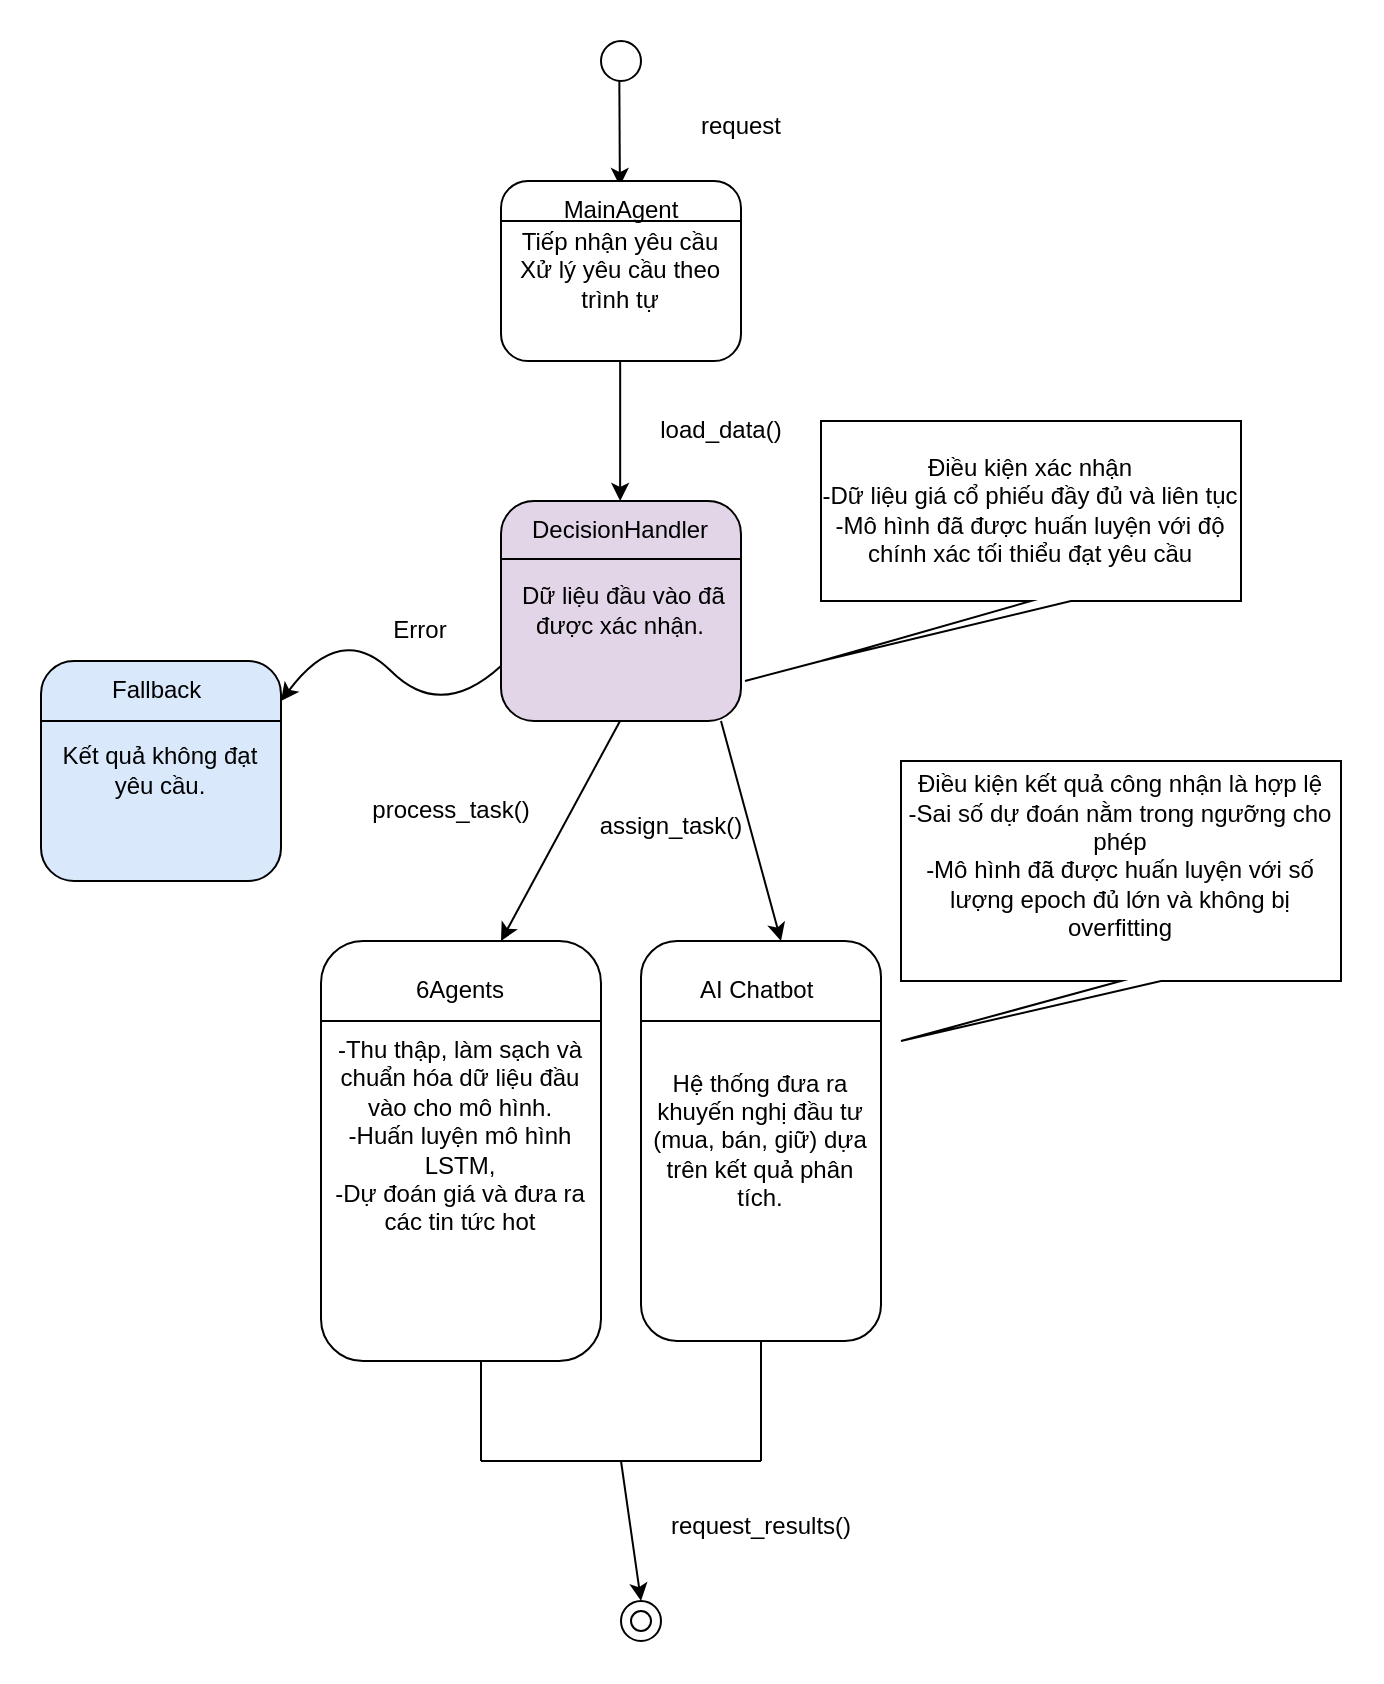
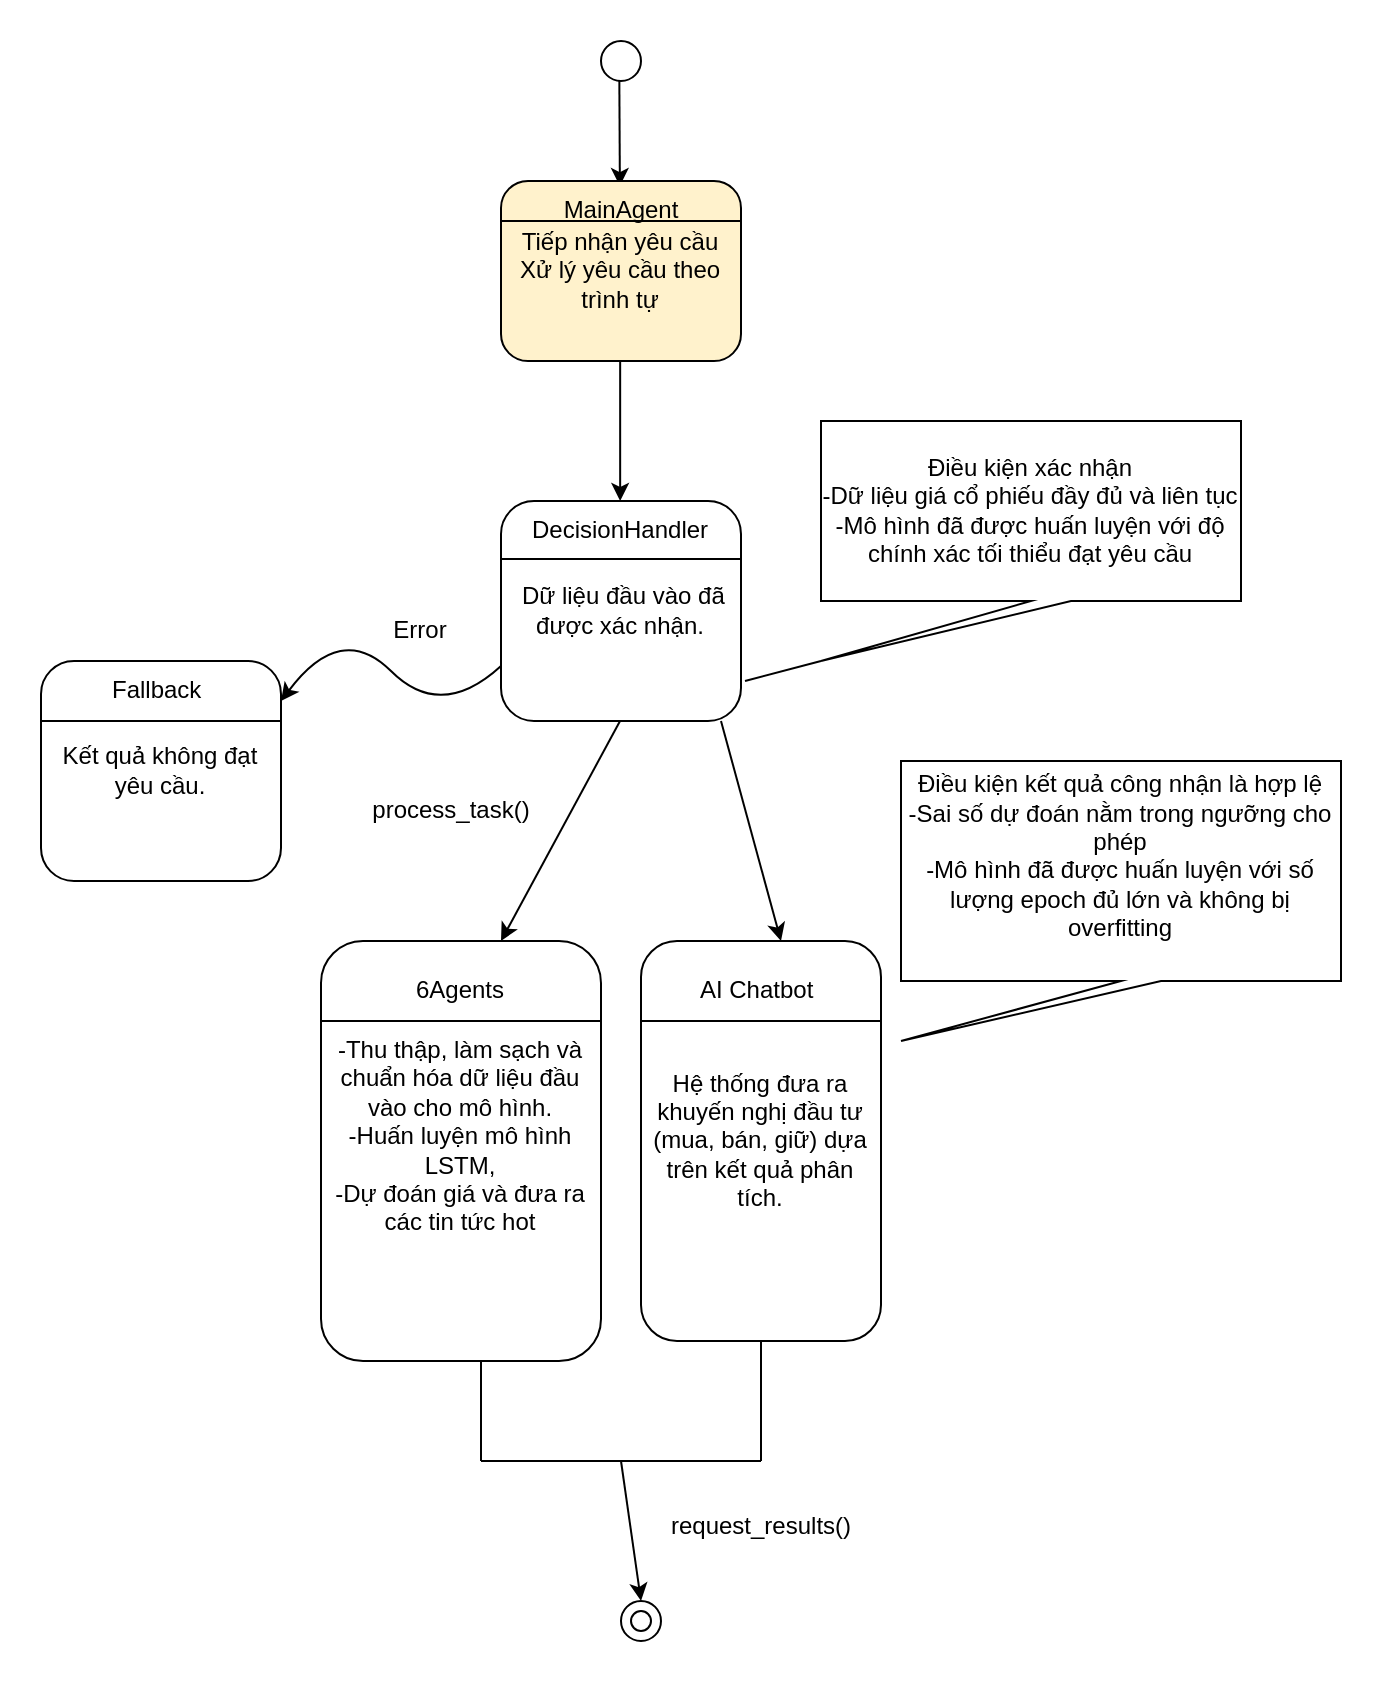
  <mxCell id="0" />
  <mxCell id="1" parent="0" />
  <mxCell id="2" value="" style="endArrow=classic;html=1;rounded=0;entryX=0.493;entryY=0.084;entryDx=0;entryDy=0;entryPerimeter=0;" edge="1" parent="1" target="10"><mxGeometry width="50" height="50" relative="1" as="geometry"><mxPoint x="309.17" y="40" as="sourcePoint" /><mxPoint x="309.17" y="80" as="targetPoint" /></mxGeometry></mxCell>
- <mxCell id="3" value="Tiếp nhận yêu cầu&lt;div&gt;Xử lý yêu cầu theo trình tự&lt;/div&gt;" style="rounded=1;whiteSpace=wrap;html=1;" vertex="1" parent="1"><mxGeometry x="250" y="90" width="120" height="90" as="geometry" /></mxCell>
+ <mxCell id="3" value="Tiếp nhận yêu cầu&lt;div&gt;Xử lý yêu cầu theo trình tự&lt;/div&gt;" style="rounded=1;whiteSpace=wrap;html=1;fillColor=#fff2cc;" vertex="1" parent="1"><mxGeometry x="250" y="90" width="120" height="90" as="geometry" /></mxCell>
  <mxCell id="4" value="" style="endArrow=classic;html=1;rounded=0;" edge="1" parent="1"><mxGeometry width="50" height="50" relative="1" as="geometry"><mxPoint x="309.58" y="180" as="sourcePoint" /><mxPoint x="309.58" y="250" as="targetPoint" /></mxGeometry></mxCell>
- <mxCell id="5" value="load_data()" style="text;html=1;align=center;verticalAlign=middle;resizable=0;points=[];autosize=1;strokeColor=none;fillColor=none;" vertex="1" parent="1"><mxGeometry x="320" y="200" width="80" height="30" as="geometry" /></mxCell>
- <mxCell id="6" value="&lt;div&gt;&amp;nbsp;Dữ liệu đầu vào đã được xác nhận.&lt;/div&gt;" style="rounded=1;whiteSpace=wrap;html=1;fillColor=#e1d5e7;" vertex="1" parent="1"><mxGeometry x="250" y="250" width="120" height="110" as="geometry" /></mxCell>
+ <mxCell id="6" value="&lt;div&gt;&amp;nbsp;Dữ liệu đầu vào đã được xác nhận.&lt;/div&gt;" style="rounded=1;whiteSpace=wrap;html=1;" vertex="1" parent="1"><mxGeometry x="250" y="250" width="120" height="110" as="geometry" /></mxCell>
  <mxCell id="7" value="process_task()" style="text;html=1;align=center;verticalAlign=middle;resizable=0;points=[];autosize=1;strokeColor=none;fillColor=none;" vertex="1" parent="1"><mxGeometry x="175" y="390" width="100" height="30" as="geometry" /></mxCell>
  <mxCell id="8" value="" style="endArrow=classic;html=1;rounded=0;" edge="1" parent="1"><mxGeometry width="50" height="50" relative="1" as="geometry"><mxPoint x="309.52" y="360" as="sourcePoint" /><mxPoint x="250" y="470" as="targetPoint" /></mxGeometry></mxCell>
  <mxCell id="9" value="" style="ellipse;whiteSpace=wrap;html=1;aspect=fixed;" vertex="1" parent="1"><mxGeometry x="300" y="20" width="20" height="20" as="geometry" /></mxCell>
  <mxCell id="10" value="MainAgent" style="text;html=1;align=center;verticalAlign=middle;resizable=0;points=[];autosize=1;strokeColor=none;fillColor=none;" vertex="1" parent="1"><mxGeometry x="270" y="90" width="80" height="30" as="geometry" /></mxCell>
  <mxCell id="11" value="" style="endArrow=none;html=1;rounded=0;" edge="1" parent="1"><mxGeometry width="50" height="50" relative="1" as="geometry"><mxPoint x="250" y="110" as="sourcePoint" /><mxPoint x="370" y="110" as="targetPoint" /></mxGeometry></mxCell>
  <mxCell id="12" value="" style="endArrow=none;html=1;rounded=0;" edge="1" parent="1"><mxGeometry width="50" height="50" relative="1" as="geometry"><mxPoint x="250" y="279" as="sourcePoint" /><mxPoint x="370" y="279" as="targetPoint" /></mxGeometry></mxCell>
  <mxCell id="13" value="DecisionHandler" style="text;html=1;align=center;verticalAlign=middle;whiteSpace=wrap;rounded=0;" vertex="1" parent="1"><mxGeometry x="280" y="250" width="60" height="30" as="geometry" /></mxCell>
  <mxCell id="14" value="" style="ellipse;whiteSpace=wrap;html=1;aspect=fixed;" vertex="1" parent="1"><mxGeometry x="310" y="800" width="20" height="20" as="geometry" /></mxCell>
  <mxCell id="15" value="" style="curved=1;endArrow=classic;html=1;rounded=0;exitX=0;exitY=0.75;exitDx=0;exitDy=0;" edge="1" parent="1" source="6"><mxGeometry width="50" height="50" relative="1" as="geometry"><mxPoint x="170" y="360" as="sourcePoint" /><mxPoint x="140" y="350" as="targetPoint" /><Array as="points"><mxPoint x="220" y="360" /><mxPoint x="170" y="310" /></Array></mxGeometry></mxCell>
  <mxCell id="16" value="Error" style="text;html=1;align=center;verticalAlign=middle;whiteSpace=wrap;rounded=0;" vertex="1" parent="1"><mxGeometry x="180" y="300" width="60" height="30" as="geometry" /></mxCell>
- <mxCell id="17" value="Kết quả không đạt yêu cầu." style="rounded=1;whiteSpace=wrap;html=1;fillColor=#dae8fc;" vertex="1" parent="1"><mxGeometry x="20" y="330" width="120" height="110" as="geometry" /></mxCell>
+ <mxCell id="17" value="Kết quả không đạt yêu cầu." style="rounded=1;whiteSpace=wrap;html=1;" vertex="1" parent="1"><mxGeometry x="20" y="330" width="120" height="110" as="geometry" /></mxCell>
  <mxCell id="18" value="" style="endArrow=none;html=1;rounded=0;" edge="1" parent="1"><mxGeometry width="50" height="50" relative="1" as="geometry"><mxPoint x="20" y="360" as="sourcePoint" /><mxPoint x="140" y="360" as="targetPoint" /></mxGeometry></mxCell>
  <mxCell id="19" value="Fallback&amp;nbsp;" style="text;html=1;align=center;verticalAlign=middle;whiteSpace=wrap;rounded=0;" vertex="1" parent="1"><mxGeometry x="50" y="330" width="60" height="30" as="geometry" /></mxCell>
  <mxCell id="20" value="" style="ellipse;whiteSpace=wrap;html=1;aspect=fixed;" vertex="1" parent="1"><mxGeometry x="315" y="805" width="10" height="10" as="geometry" /></mxCell>
  <mxCell id="21" value="Điều kiện xác nhận&lt;div&gt;-Dữ liệu giá cổ phiếu đầy đủ và liên tục&lt;/div&gt;&lt;div&gt;-Mô hình đã được huấn luyện với độ chính xác tối thiểu đạt yêu cầu&lt;/div&gt;" style="shape=callout;whiteSpace=wrap;html=1;perimeter=calloutPerimeter;position2=0;" vertex="1" parent="1"><mxGeometry x="410" y="210" width="210" height="120" as="geometry" /></mxCell>
  <mxCell id="22" value="" style="endArrow=none;html=1;rounded=0;entryX=0;entryY=0;entryDx=0;entryDy=120;entryPerimeter=0;" edge="1" parent="1" target="21"><mxGeometry width="50" height="50" relative="1" as="geometry"><mxPoint x="372" y="340" as="sourcePoint" /><mxPoint x="434.22" y="330" as="targetPoint" /></mxGeometry></mxCell>
  <mxCell id="23" value="Điều kiện kết quả công nhận là hợp lệ&lt;div&gt;-Sai số dự đoán nằm trong ngưỡng cho phép&lt;/div&gt;&lt;div&gt;-Mô hình đã được huấn luyện với số lượng epoch đủ lớn và không bị overfitting&lt;br&gt;&lt;div&gt;&lt;br&gt;&lt;/div&gt;&lt;/div&gt;" style="shape=callout;whiteSpace=wrap;html=1;perimeter=calloutPerimeter;position2=0;" vertex="1" parent="1"><mxGeometry x="450" y="380" width="220" height="140" as="geometry" /></mxCell>
- <mxCell id="24" value="request" style="text;html=1;align=center;verticalAlign=middle;resizable=0;points=[];autosize=1;strokeColor=none;fillColor=none;" vertex="1" parent="1"><mxGeometry x="340" y="48" width="60" height="30" as="geometry" /></mxCell>
  <mxCell id="25" value="-Thu thập, làm sạch và chuẩn hóa dữ liệu đầu vào cho mô hình.&lt;div&gt;-Huấn luyện mô hình LSTM,&lt;/div&gt;&lt;div&gt;-Dự đoán giá và đưa ra các tin tức hot&lt;/div&gt;&lt;div&gt;&lt;div&gt;&lt;br&gt;&lt;/div&gt;&lt;/div&gt;" style="rounded=1;whiteSpace=wrap;html=1;" vertex="1" parent="1"><mxGeometry x="160" y="470" width="140" height="210" as="geometry" /></mxCell>
  <mxCell id="26" value="" style="endArrow=none;html=1;rounded=0;" edge="1" parent="1"><mxGeometry width="50" height="50" relative="1" as="geometry"><mxPoint x="160" y="510" as="sourcePoint" /><mxPoint x="300" y="510" as="targetPoint" /></mxGeometry></mxCell>
  <mxCell id="27" value="6Agents" style="text;html=1;align=center;verticalAlign=middle;whiteSpace=wrap;rounded=0;" vertex="1" parent="1"><mxGeometry x="200" y="480" width="60" height="30" as="geometry" /></mxCell>
  <mxCell id="28" value="" style="endArrow=classic;html=1;rounded=0;" edge="1" parent="1"><mxGeometry width="50" height="50" relative="1" as="geometry"><mxPoint x="360" y="360" as="sourcePoint" /><mxPoint x="390" y="470" as="targetPoint" /></mxGeometry></mxCell>
  <mxCell id="29" value="Hệ thống đưa ra khuyến nghị đầu tư (mua, bán, giữ) dựa trên kết quả phân tích." style="rounded=1;whiteSpace=wrap;html=1;" vertex="1" parent="1"><mxGeometry x="320" y="470" width="120" height="200" as="geometry" /></mxCell>
  <mxCell id="30" value="" style="endArrow=none;html=1;rounded=0;" edge="1" parent="1"><mxGeometry width="50" height="50" relative="1" as="geometry"><mxPoint x="320" y="510" as="sourcePoint" /><mxPoint x="440" y="510" as="targetPoint" /></mxGeometry></mxCell>
  <mxCell id="31" value="AI Chatbot&amp;nbsp;" style="text;html=1;align=center;verticalAlign=middle;whiteSpace=wrap;rounded=0;" vertex="1" parent="1"><mxGeometry x="340" y="480" width="80" height="30" as="geometry" /></mxCell>
- <mxCell id="32" value="assign_task()" style="text;html=1;align=center;verticalAlign=middle;resizable=0;points=[];autosize=1;strokeColor=none;fillColor=none;" vertex="1" parent="1"><mxGeometry x="290" y="398" width="90" height="30" as="geometry" /></mxCell>
  <mxCell id="33" value="" style="endArrow=none;html=1;rounded=0;" edge="1" parent="1"><mxGeometry width="50" height="50" relative="1" as="geometry"><mxPoint x="240" y="730" as="sourcePoint" /><mxPoint x="240" y="680" as="targetPoint" /></mxGeometry></mxCell>
  <mxCell id="34" value="" style="endArrow=none;html=1;rounded=0;" edge="1" parent="1"><mxGeometry width="50" height="50" relative="1" as="geometry"><mxPoint x="240" y="730" as="sourcePoint" /><mxPoint x="380" y="730" as="targetPoint" /></mxGeometry></mxCell>
  <mxCell id="35" value="" style="endArrow=none;html=1;rounded=0;" edge="1" parent="1"><mxGeometry width="50" height="50" relative="1" as="geometry"><mxPoint x="380" y="730" as="sourcePoint" /><mxPoint x="380" y="670" as="targetPoint" /></mxGeometry></mxCell>
  <mxCell id="36" value="" style="endArrow=classic;html=1;rounded=0;entryX=0.5;entryY=0;entryDx=0;entryDy=0;" edge="1" parent="1" target="14"><mxGeometry width="50" height="50" relative="1" as="geometry"><mxPoint x="310" y="730" as="sourcePoint" /><mxPoint x="360" y="680" as="targetPoint" /></mxGeometry></mxCell>
  <mxCell id="37" value="request_results()" style="text;html=1;align=center;verticalAlign=middle;resizable=0;points=[];autosize=1;strokeColor=none;fillColor=none;" vertex="1" parent="1"><mxGeometry x="315" y="748" width="130" height="30" as="geometry" /></mxCell>
